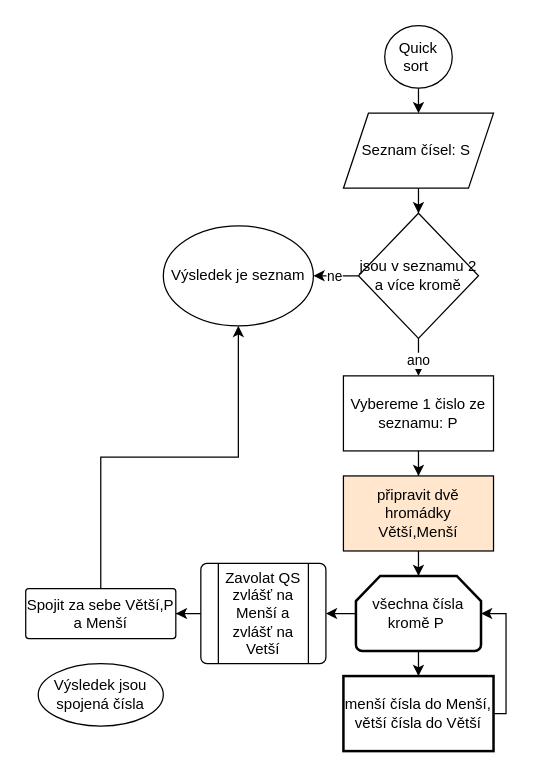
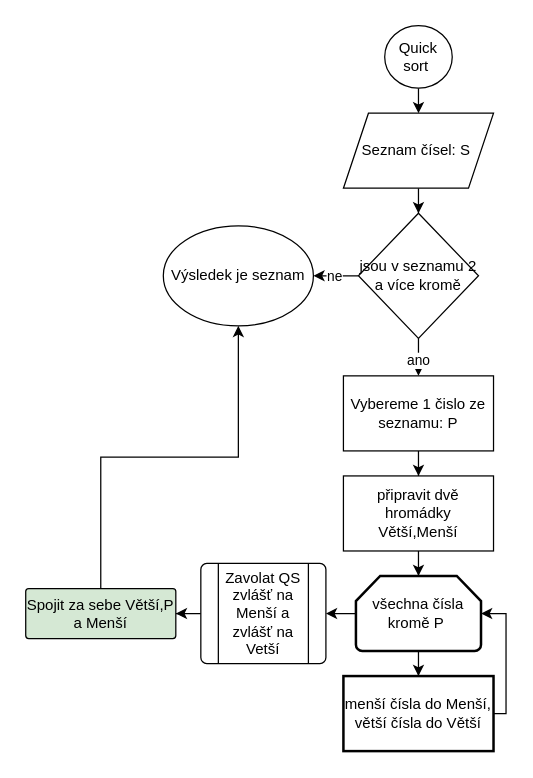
  <mxCell id="0" />
  <mxCell id="1" parent="0" />
  <mxCell id="2" style="edgeStyle=orthogonalEdgeStyle;rounded=0;orthogonalLoop=1;jettySize=auto;html=1;exitX=0.5;exitY=1;exitDx=0;exitDy=0;entryX=0.5;entryY=0;entryDx=0;entryDy=0;" edge="1" parent="1" source="3" target="5"><mxGeometry relative="1" as="geometry" /></mxCell>
  <mxCell id="3" value="Quick sort&amp;nbsp;" style="ellipse;whiteSpace=wrap;html=1;" vertex="1" parent="1"><mxGeometry x="307" y="20" width="54" height="50" as="geometry" /></mxCell>
  <mxCell id="4" value="" style="edgeStyle=orthogonalEdgeStyle;rounded=0;orthogonalLoop=1;jettySize=auto;html=1;" edge="1" parent="1" source="5" target="24"><mxGeometry relative="1" as="geometry" /></mxCell>
  <mxCell id="5" value="Seznam čísel: S&amp;nbsp;" style="shape=parallelogram;perimeter=parallelogramPerimeter;whiteSpace=wrap;html=1;fixedSize=1;" vertex="1" parent="1"><mxGeometry x="274" y="90" width="120" height="60" as="geometry" /></mxCell>
  <mxCell id="6" value="" style="edgeStyle=orthogonalEdgeStyle;rounded=0;orthogonalLoop=1;jettySize=auto;html=1;" edge="1" parent="1" source="7" target="9"><mxGeometry relative="1" as="geometry" /></mxCell>
  <mxCell id="7" value="Vybereme 1 čislo ze seznamu: P" style="whiteSpace=wrap;html=1;" vertex="1" parent="1"><mxGeometry x="274" y="300" width="120" height="60" as="geometry" /></mxCell>
  <mxCell id="8" value="" style="edgeStyle=orthogonalEdgeStyle;rounded=0;orthogonalLoop=1;jettySize=auto;html=1;" edge="1" parent="1" source="9" target="12"><mxGeometry relative="1" as="geometry" /></mxCell>
- <mxCell id="9" value="připravit dvě hromádky Větší,Menší" style="rounded=0;whiteSpace=wrap;html=1;fillColor=#ffe6cc;" vertex="1" parent="1"><mxGeometry x="274" y="380" width="120" height="60" as="geometry" /></mxCell>
+ <mxCell id="9" value="připravit dvě hromádky Větší,Menší" style="rounded=0;whiteSpace=wrap;html=1;" vertex="1" parent="1"><mxGeometry x="274" y="380" width="120" height="60" as="geometry" /></mxCell>
  <mxCell id="10" value="" style="edgeStyle=orthogonalEdgeStyle;rounded=0;orthogonalLoop=1;jettySize=auto;html=1;" edge="1" parent="1" source="12" target="13"><mxGeometry relative="1" as="geometry" /></mxCell>
  <mxCell id="11" value="" style="edgeStyle=orthogonalEdgeStyle;rounded=0;orthogonalLoop=1;jettySize=auto;html=1;" edge="1" parent="1" source="12" target="16"><mxGeometry relative="1" as="geometry"><mxPoint x="214" y="530" as="targetPoint" /></mxGeometry></mxCell>
  <mxCell id="12" value="všechna čísla kromě P&amp;nbsp;" style="strokeWidth=2;html=1;shape=mxgraph.flowchart.loop_limit;whiteSpace=wrap;" vertex="1" parent="1"><mxGeometry x="284" y="460" width="100" height="60" as="geometry" /></mxCell>
  <mxCell id="13" value="menší čísla do Menší,&lt;br&gt;větší čísla do Větší" style="whiteSpace=wrap;html=1;strokeWidth=2;" vertex="1" parent="1"><mxGeometry x="274" y="540" width="120" height="60" as="geometry" /></mxCell>
  <mxCell id="14" style="edgeStyle=orthogonalEdgeStyle;rounded=0;orthogonalLoop=1;jettySize=auto;html=1;entryX=1;entryY=0.5;entryDx=0;entryDy=0;entryPerimeter=0;" edge="1" parent="1" source="13" target="12"><mxGeometry relative="1" as="geometry"><Array as="points"><mxPoint x="404" y="570" /><mxPoint x="404" y="490" /></Array></mxGeometry></mxCell>
  <mxCell id="15" value="" style="edgeStyle=orthogonalEdgeStyle;rounded=0;orthogonalLoop=1;jettySize=auto;html=1;" edge="1" parent="1" source="16" target="18"><mxGeometry relative="1" as="geometry" /></mxCell>
  <mxCell id="16" value="Zavolat QS zvlášť na Menší a zvlášť na Vetší" style="verticalLabelPosition=middle;verticalAlign=middle;html=1;shape=process;whiteSpace=wrap;rounded=1;size=0.14;arcSize=6;labelPosition=center;align=center;" vertex="1" parent="1"><mxGeometry x="160" y="450" width="100" height="80" as="geometry" /></mxCell>
  <mxCell id="17" value="" style="edgeStyle=orthogonalEdgeStyle;rounded=0;orthogonalLoop=1;jettySize=auto;html=1;" edge="1" parent="1" source="18" target="25"><mxGeometry relative="1" as="geometry" /></mxCell>
- <mxCell id="18" value="Spojit za sebe Větší,P a Menší" style="whiteSpace=wrap;html=1;verticalAlign=top;rounded=1;arcSize=6;" vertex="1" parent="1"><mxGeometry x="20" y="470" width="120" height="40" as="geometry" /></mxCell>
- <mxCell id="19" value="Výsledek jsou spojená čísla" style="ellipse;whiteSpace=wrap;html=1;" vertex="1" parent="1"><mxGeometry x="30" y="530" width="100" height="50" as="geometry" /></mxCell>
+ <mxCell id="18" value="Spojit za sebe Větší,P a Menší" style="whiteSpace=wrap;html=1;verticalAlign=top;rounded=1;arcSize=6;fillColor=#d5e8d4;" vertex="1" parent="1"><mxGeometry x="20" y="470" width="120" height="40" as="geometry" /></mxCell>
  <mxCell id="20" value="" style="edgeStyle=orthogonalEdgeStyle;rounded=0;orthogonalLoop=1;jettySize=auto;html=1;" edge="1" parent="1" source="24" target="7"><mxGeometry relative="1" as="geometry" /></mxCell>
  <mxCell id="21" value="ano&lt;br&gt;" style="edgeLabel;html=1;align=center;verticalAlign=middle;resizable=0;points=[];" vertex="1" connectable="0" parent="20"><mxGeometry x="-0.082" y="1" relative="1" as="geometry"><mxPoint as="offset" /></mxGeometry></mxCell>
  <mxCell id="22" value="" style="edgeStyle=orthogonalEdgeStyle;rounded=0;orthogonalLoop=1;jettySize=auto;html=1;" edge="1" parent="1" source="24" target="25"><mxGeometry relative="1" as="geometry"><mxPoint x="214" y="220" as="targetPoint" /></mxGeometry></mxCell>
  <mxCell id="23" value="ne" style="edgeLabel;html=1;align=center;verticalAlign=middle;resizable=0;points=[];" vertex="1" connectable="0" parent="22"><mxGeometry x="-0.079" relative="1" as="geometry"><mxPoint as="offset" /></mxGeometry></mxCell>
  <mxCell id="24" value="jsou v seznamu 2 a více kromě" style="rhombus;whiteSpace=wrap;html=1;" vertex="1" parent="1"><mxGeometry x="286" y="170" width="96" height="100" as="geometry" /></mxCell>
  <mxCell id="25" value="Výsledek je seznam" style="ellipse;whiteSpace=wrap;html=1;" vertex="1" parent="1"><mxGeometry x="130" y="180" width="120" height="80" as="geometry" /></mxCell>
